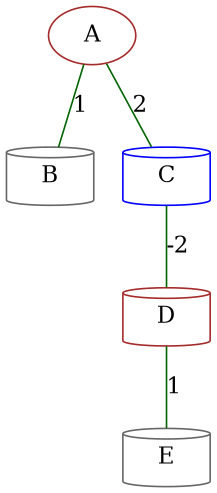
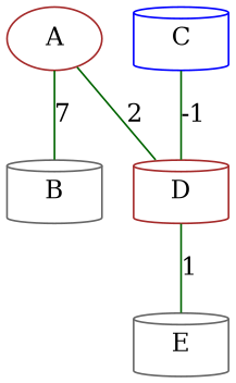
  graph {
    node [color=brown shape=cylinder]
    edge [color=darkgreen]
    A [shape=ellipse]
    B [color=gray40]
    C [color=blue]
    D
    E [color=gray40]
-   A -- B [label=1]
-   A -- C [label=2]
-   C -- D [label=-2]
+   A -- B [label=7]
+   A -- D [label=2]
+   C -- D [label=-1]
    D -- E [label=1]
  }
